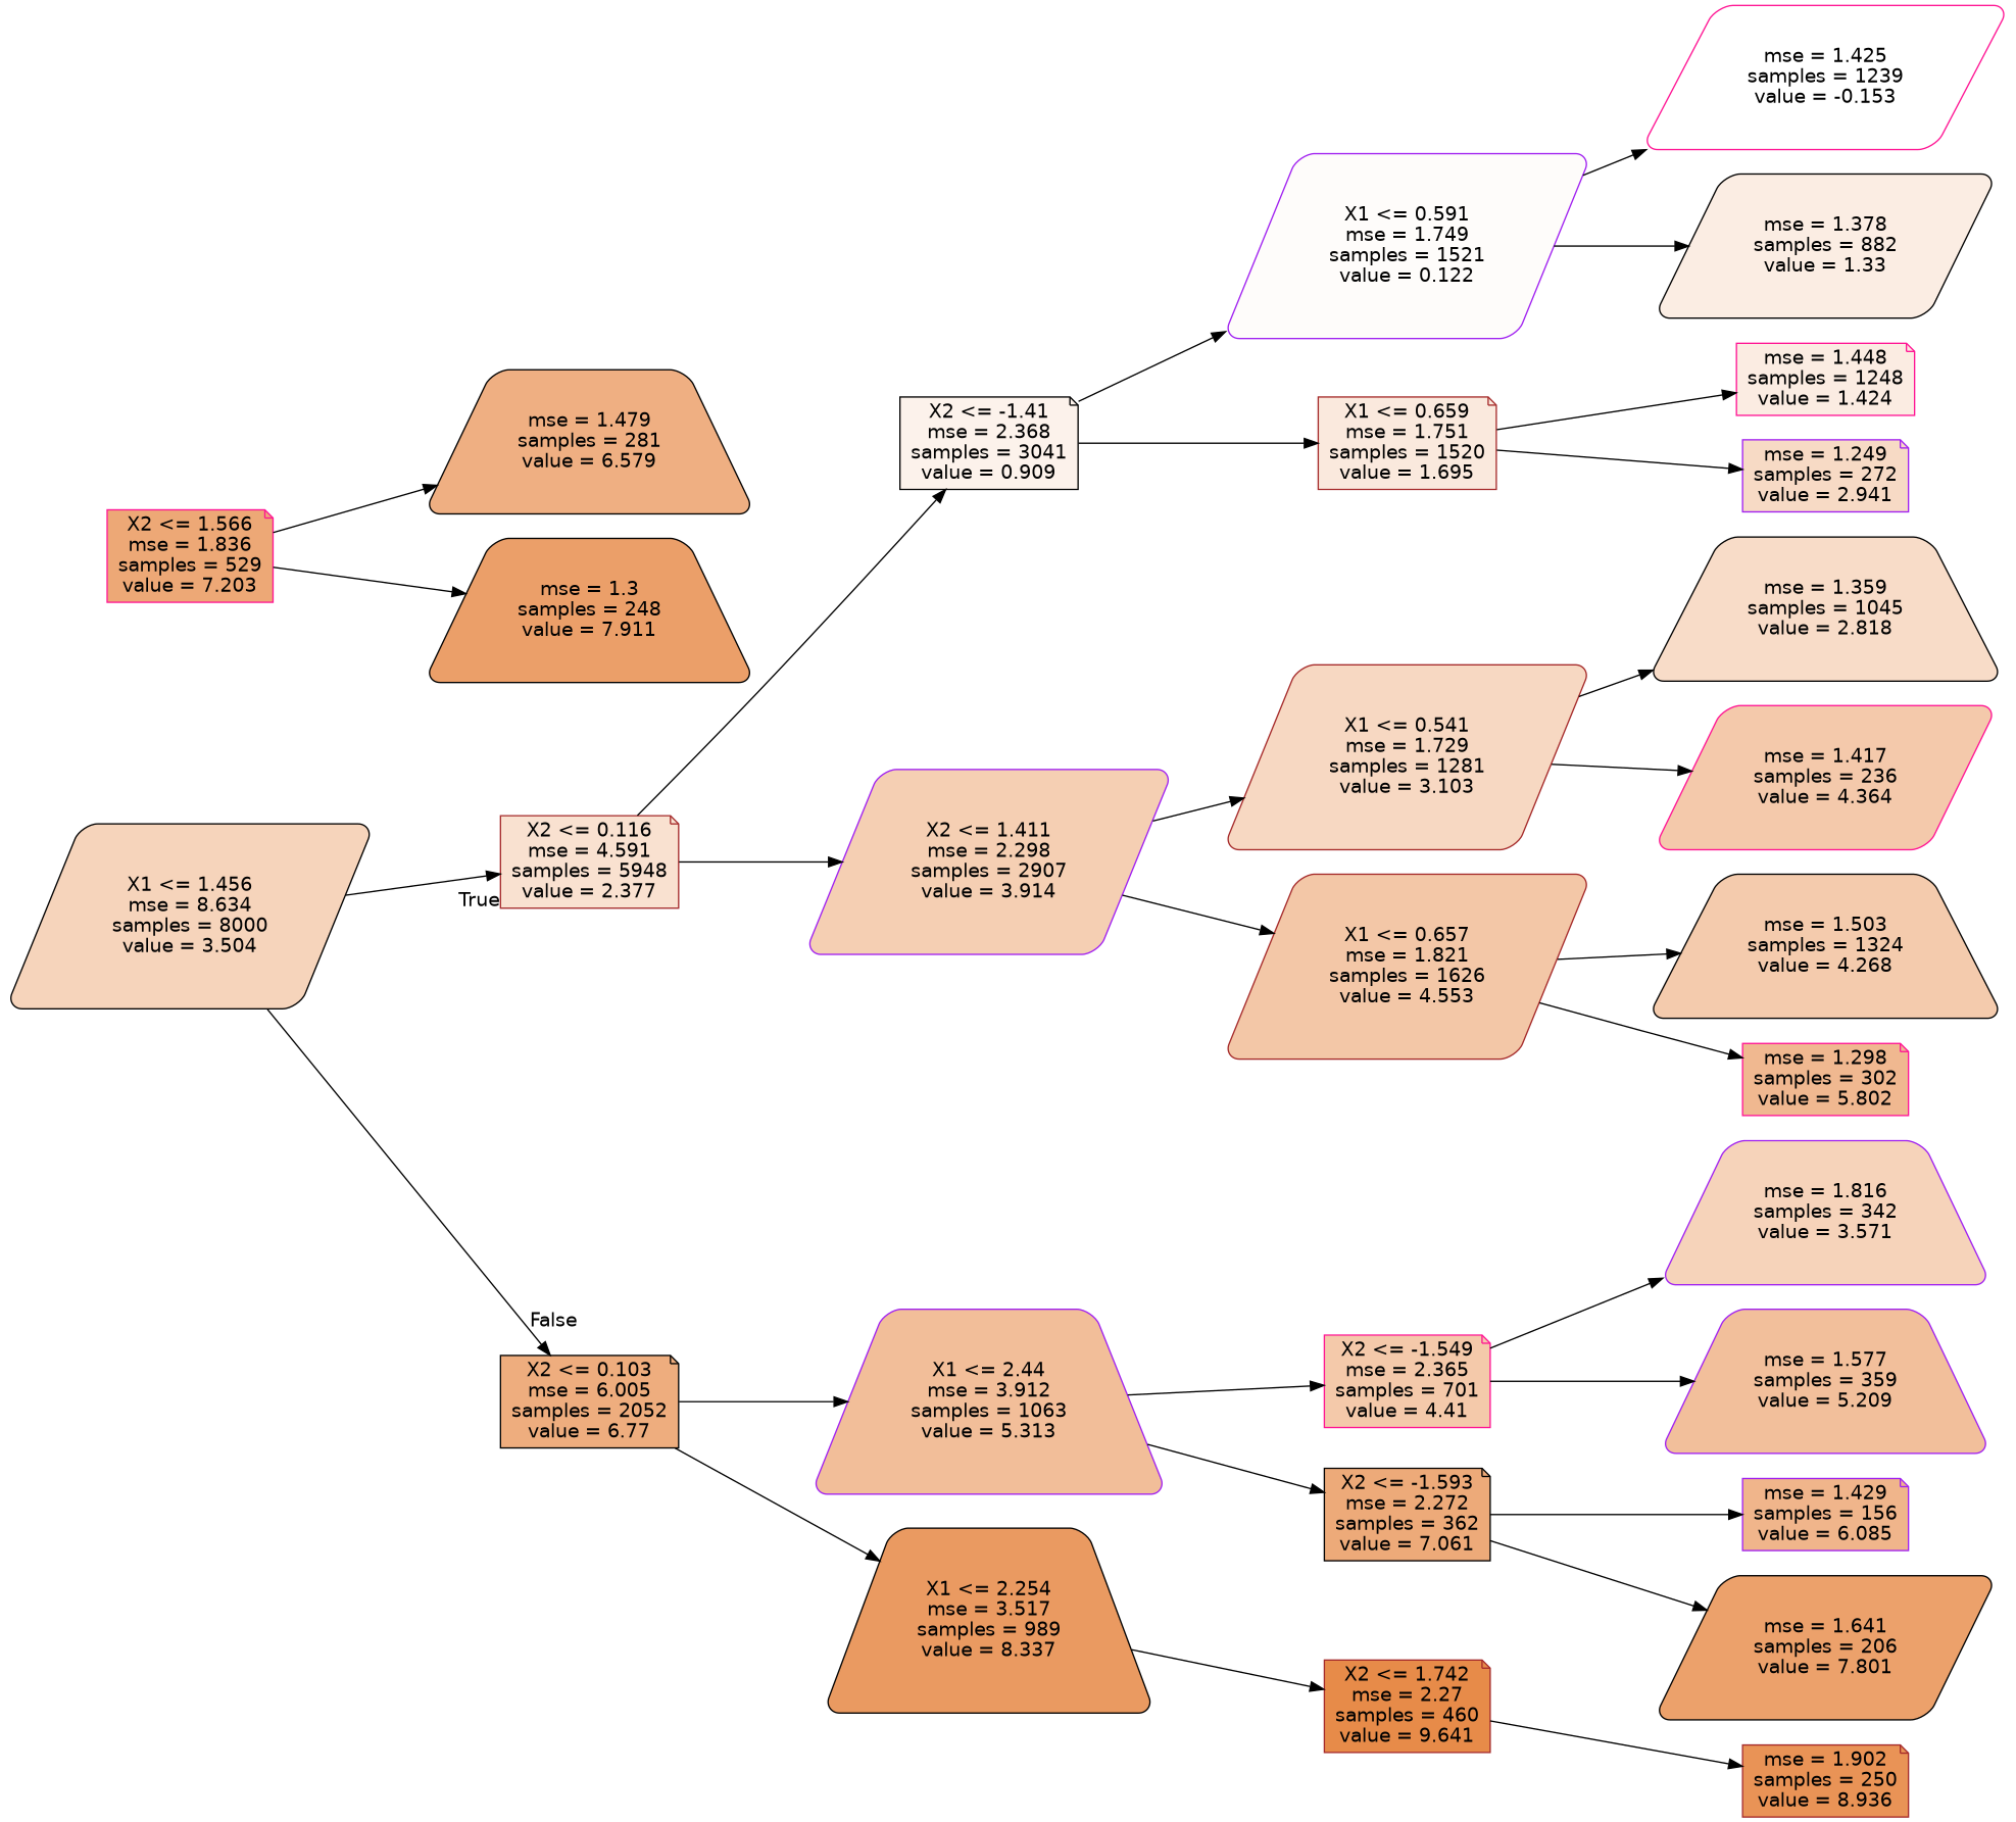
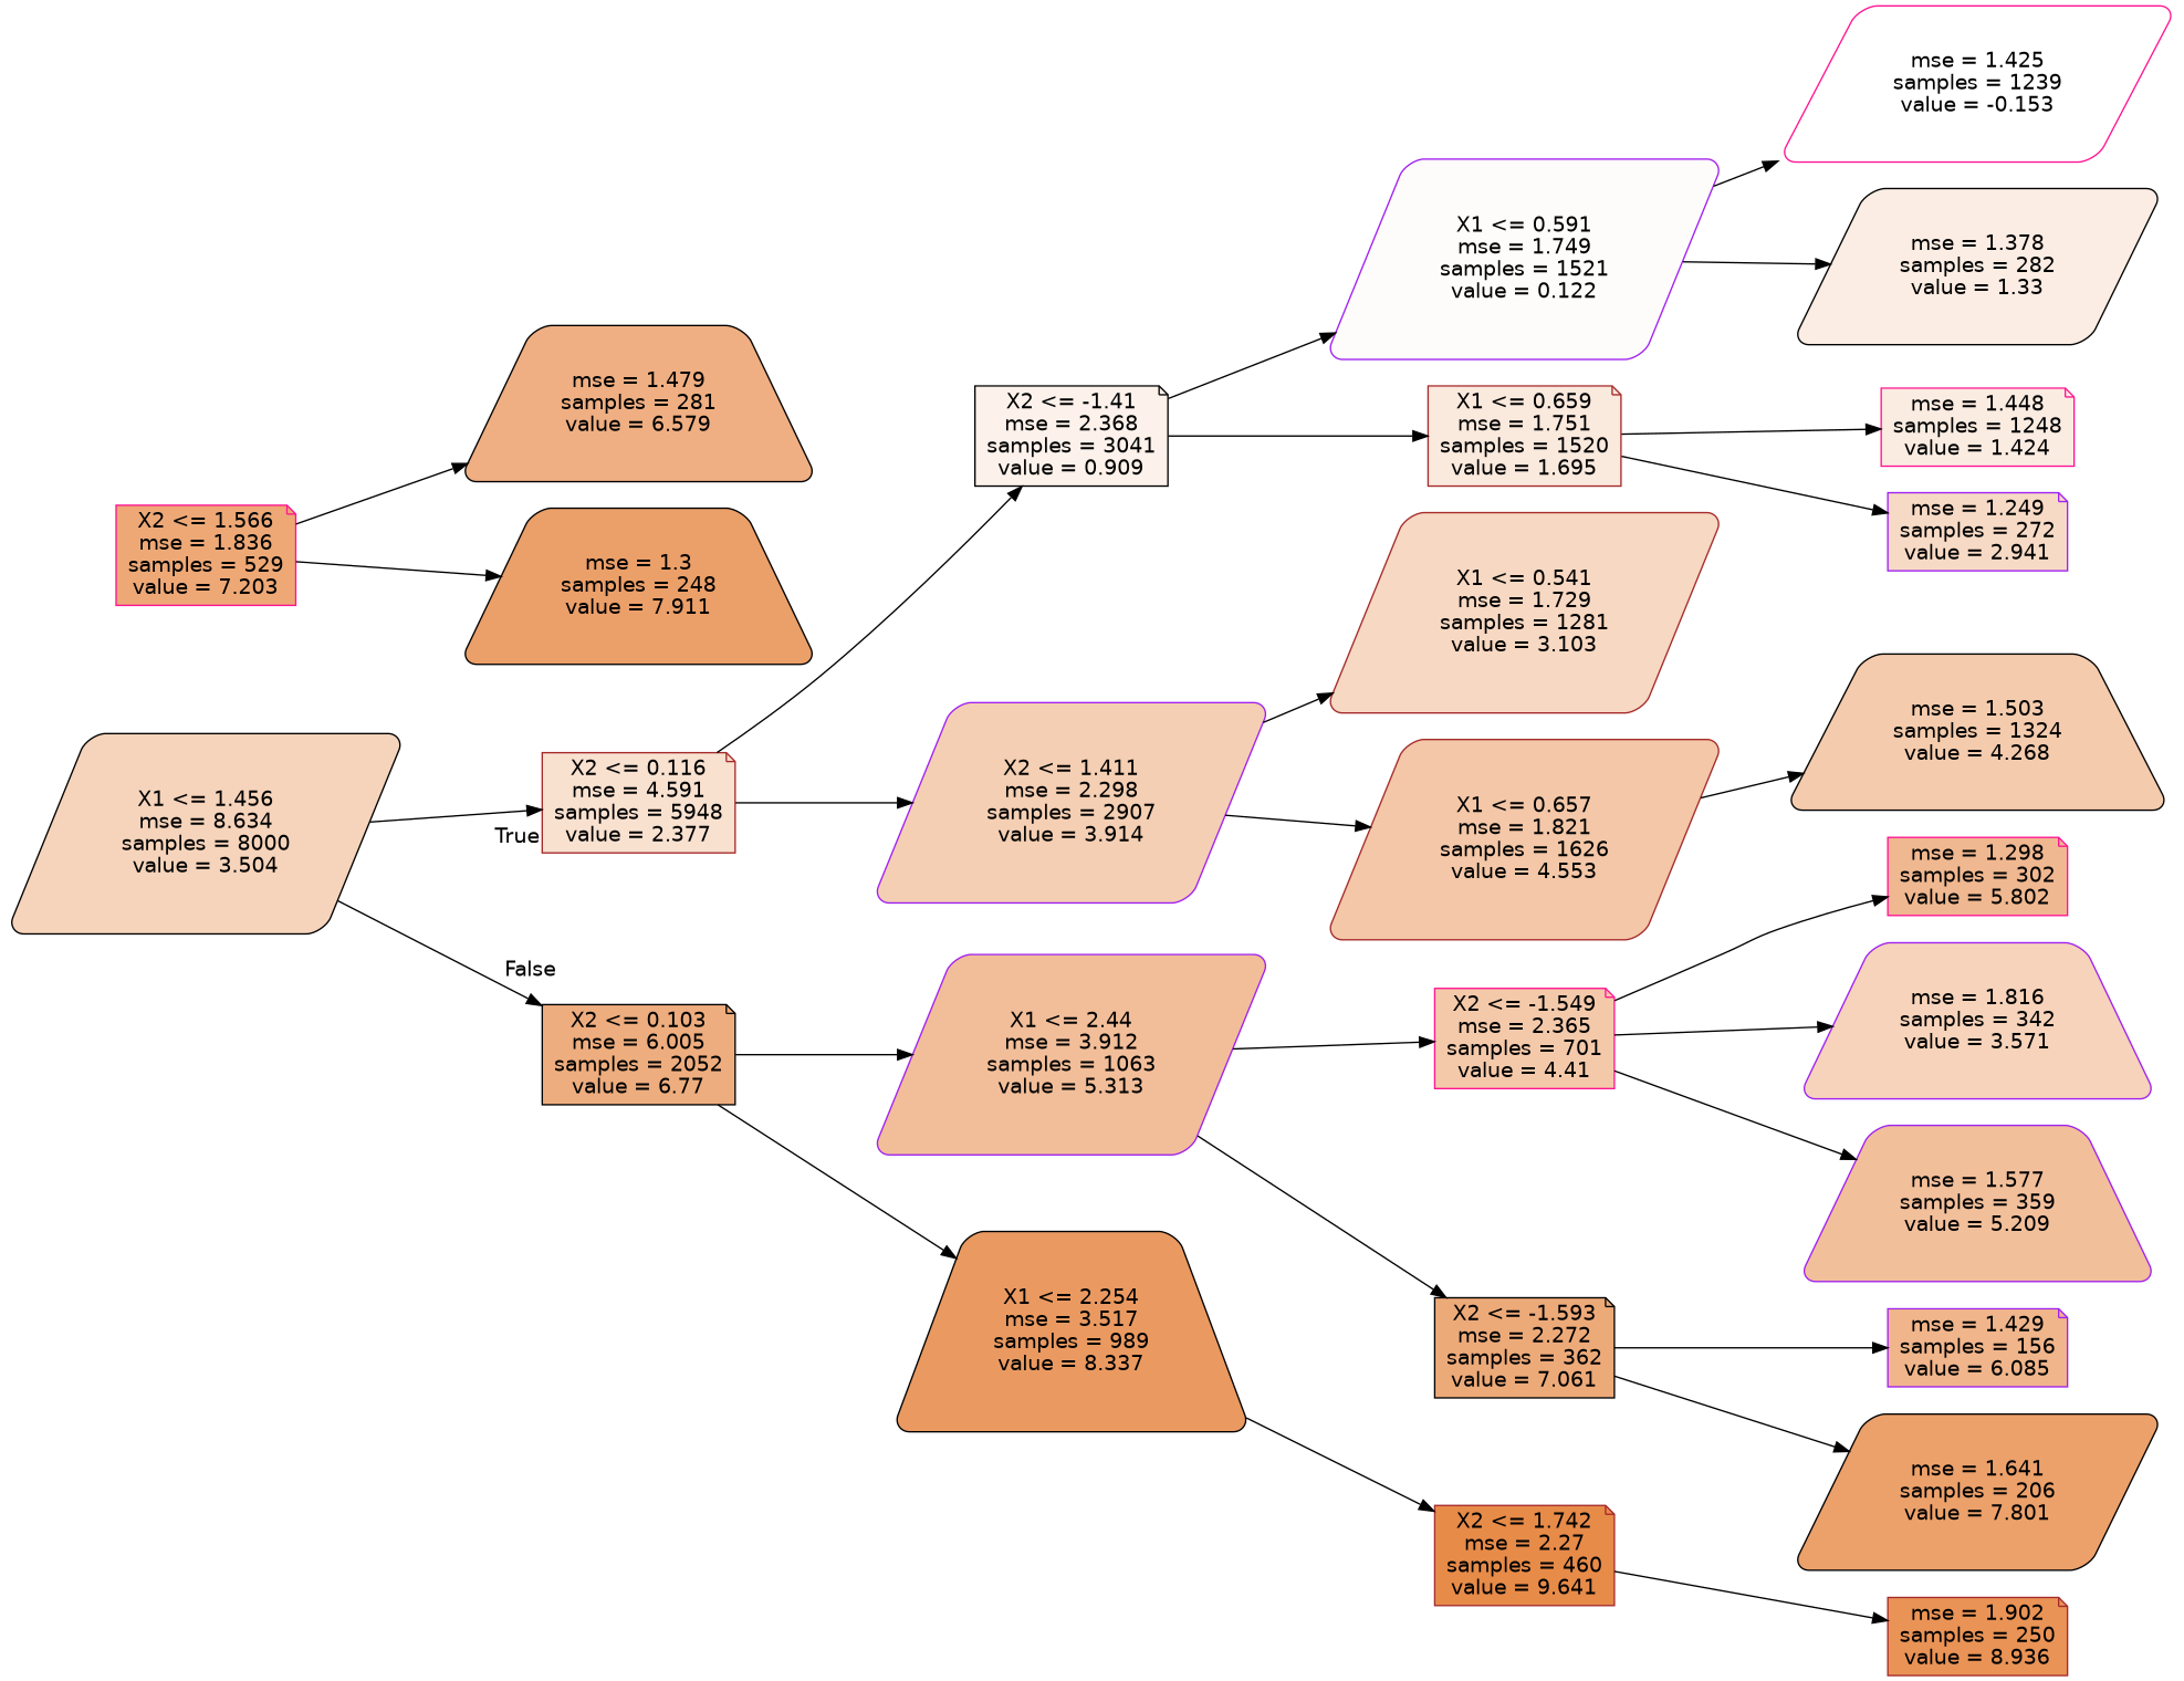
  digraph {
    rankdir=LR
    node [color=black fontname=helvetica shape=note style="filled, rounded"]
    edge [fontname=helvetica]
    n1 [fillcolor="#f6d4bb" label="X1 <= 1.456\nmse = 8.634\nsamples = 8000\nvalue = 3.504" shape=parallelogram]
    n2 [color=brown fillcolor="#f9e1d0" label="X2 <= 0.116\nmse = 4.591\nsamples = 5948\nvalue = 2.377"]
    n3 [fillcolor="#eead7e" label="X2 <= 0.103\nmse = 6.005\nsamples = 2052\nvalue = 6.77"]
    n4 [fillcolor="#fcf2eb" label="X2 <= -1.41\nmse = 2.368\nsamples = 3041\nvalue = 0.909"]
    n5 [color=purple fillcolor="#f5cfb3" label="X2 <= 1.411\nmse = 2.298\nsamples = 2907\nvalue = 3.914" shape=parallelogram]
-   n6 [color=purple fillcolor="#f2be99" label="X1 <= 2.44\nmse = 3.912\nsamples = 1063\nvalue = 5.313" shape=trapezium]
+   n6 [color=purple fillcolor="#f2be99" label="X1 <= 2.44\nmse = 3.912\nsamples = 1063\nvalue = 5.313" shape=parallelogram]
    n7 [fillcolor="#ea9a61" label="X1 <= 2.254\nmse = 3.517\nsamples = 989\nvalue = 8.337" shape=trapezium]
    n8 [color=purple fillcolor="#fefcfa" label="X1 <= 0.591\nmse = 1.749\nsamples = 1521\nvalue = 0.122" shape=parallelogram]
    n9 [color=brown fillcolor="#fae9dd" label="X1 <= 0.659\nmse = 1.751\nsamples = 1520\nvalue = 1.695"]
    n10 [color=brown fillcolor="#f7d8c2" label="X1 <= 0.541\nmse = 1.729\nsamples = 1281\nvalue = 3.103" shape=parallelogram]
    n11 [color=brown fillcolor="#f3c7a7" label="X1 <= 0.657\nmse = 1.821\nsamples = 1626\nvalue = 4.553" shape=parallelogram]
    n12 [color=deeppink fillcolor="#ffffff" label="mse = 1.425\nsamples = 1239\nvalue = -0.153" shape=parallelogram]
-   n13 [fillcolor="#fbede3" label="mse = 1.378\nsamples = 882\nvalue = 1.33" shape=parallelogram]
+   n13 [fillcolor="#fbede3" label="mse = 1.378\nsamples = 282\nvalue = 1.33" shape=parallelogram]
    n14 [color=deeppink fillcolor="#fbece2" label="mse = 1.448\nsamples = 1248\nvalue = 1.424"]
    n15 [color=purple fillcolor="#f7dac5" label="mse = 1.249\nsamples = 272\nvalue = 2.941"]
-   n16 [fillcolor="#f8dcc8" label="mse = 1.359\nsamples = 1045\nvalue = 2.818" shape=trapezium]
-   n17 [color=deeppink fillcolor="#f4c9ab" label="mse = 1.417\nsamples = 236\nvalue = 4.364" shape=parallelogram]
    n18 [fillcolor="#f4cbad" label="mse = 1.503\nsamples = 1324\nvalue = 4.268" shape=trapezium]
    n19 [color=deeppink fillcolor="#f0b890" label="mse = 1.298\nsamples = 302\nvalue = 5.802"]
    n20 [color=deeppink fillcolor="#f4c9aa" label="X2 <= -1.549\nmse = 2.365\nsamples = 701\nvalue = 4.41"]
    n21 [fillcolor="#edaa79" label="X2 <= -1.593\nmse = 2.272\nsamples = 362\nvalue = 7.061"]
    n22 [color=brown fillcolor="#e78b49" label="X2 <= 1.742\nmse = 2.27\nsamples = 460\nvalue = 9.641"]
    n23 [color=purple fillcolor="#f6d3ba" label="mse = 1.816\nsamples = 342\nvalue = 3.571" shape=trapezium]
    n24 [color=purple fillcolor="#f2bf9b" label="mse = 1.577\nsamples = 359\nvalue = 5.209" shape=trapezium]
    n25 [color=purple fillcolor="#f0b58b" label="mse = 1.429\nsamples = 156\nvalue = 6.085"]
    n26 [fillcolor="#eca16b" label="mse = 1.641\nsamples = 206\nvalue = 7.801" shape=parallelogram]
    n27 [color=deeppink fillcolor="#eda876" label="X2 <= 1.566\nmse = 1.836\nsamples = 529\nvalue = 7.203"]
    n28 [fillcolor="#efaf82" label="mse = 1.479\nsamples = 281\nvalue = 6.579" shape=trapezium]
    n29 [fillcolor="#eb9f69" label="mse = 1.3\nsamples = 248\nvalue = 7.911" shape=trapezium]
    n30 [color=brown fillcolor="#e99356" label="mse = 1.902\nsamples = 250\nvalue = 8.936"]
    n1 -> n2 [headlabel=True labelangle=45 labeldistance=2.5]
    n1 -> n3 [headlabel=False labelangle=-45 labeldistance=2.5]
    n2 -> n4
    n2 -> n5
    n3 -> n6
    n3 -> n7
    n4 -> n8
    n4 -> n9
    n5 -> n10
    n5 -> n11
    n6 -> n20
    n6 -> n21
    n7 -> n22
    n8 -> n12
    n8 -> n13
    n9 -> n14
    n9 -> n15
-   n10 -> n16
-   n10 -> n17
    n11 -> n18
-   n11 -> n19
+   n20 -> n19
    n20 -> n23
    n20 -> n24
    n21 -> n25
    n21 -> n26
    n22 -> n30
    n27 -> n28
    n27 -> n29
  }
